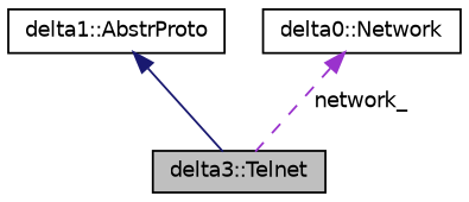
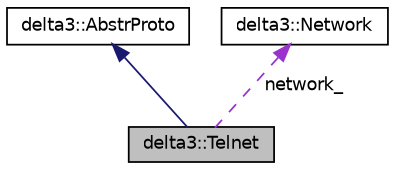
  digraph {
    node [color=black fillcolor=white fontname=Helvetica fontsize=10 shape=record style=filled]
    edge [dir=back fontname=Helvetica fontsize=10 labelfontname=Helvetica labelfontsize=10]
    n1 [fillcolor=grey75 fontcolor=black height=0.2 label="delta3::Telnet" width=0.4]
-   n2 [height=0.2 label="delta1::AbstrProto" width=0.4]
-   n3 [height=0.2 label="delta0::Network" width=0.4]
+   n2 [height=0.2 label="delta3::AbstrProto" width=0.4]
+   n3 [height=0.2 label="delta3::Network" width=0.4]
    n2 -> n1 [color=midnightblue style=solid]
    n3 -> n1 [color=darkorchid3 label=" network_" style=dashed]
  }
